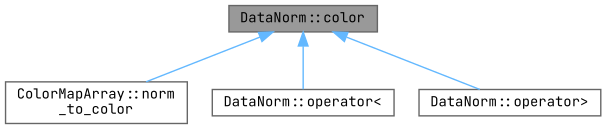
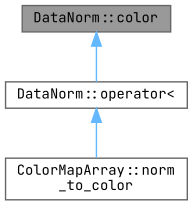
  digraph {
    fontname="JetBrains Mono"
    rankdir=TB
    node [color=grey40 fillcolor=white fontname="JetBrains Mono" fontsize=10 shape=box style=filled]
    edge [color=steelblue1 dir=back fontname="JetBrains Mono" fontsize=10 labelfontname=Helvetica labelfontsize=10 style=solid]
    n1 [color=gray40 fillcolor=grey60 fontcolor=black height=0.2 label="DataNorm::color" width=0.4]
    n2 [height=0.2 label="ColorMapArray::norm\l_to_color" width=0.4]
    n3 [height=0.2 label="DataNorm::operator\<" width=0.4]
-   n4 [height=0.2 label="DataNorm::operator\>" width=0.4]
-   n1 -> n2
+   n3 -> n2
    n1 -> n3
-   n1 -> n4
  }
